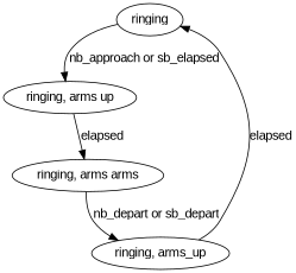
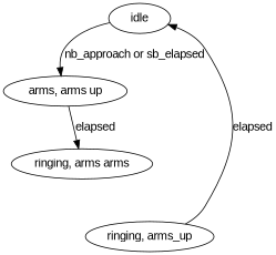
  digraph {
    fontname="Liberation Sans"
    node [fontname="Liberation Sans"]
    edge [fontname="Liberation Sans"]
-   n1 [label=ringing]
-   n2 [label="ringing, arms up"]
+   n1 [label=idle]
+   n2 [label="arms, arms up"]
    n3 [label="ringing, arms arms"]
    n4 [label="ringing, arms_up"]
    n1 -> n2 [label="nb_approach or sb_elapsed"]
    n2 -> n3 [label=elapsed]
-   n3 -> n4 [label="nb_depart or sb_depart"]
    n4 -> n1 [label=elapsed]
  }
